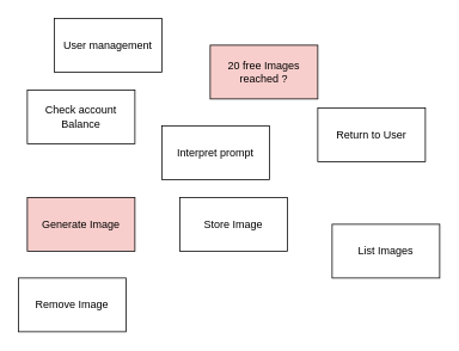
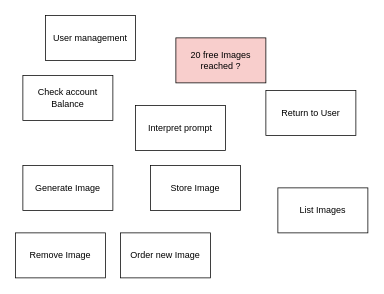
  <mxCell id="0" />
  <mxCell id="1" parent="0" />
  <mxCell id="2" value="20 free Images reached ?" style="rounded=0;whiteSpace=wrap;html=1;fillColor=#f8cecc;" parent="1" vertex="1"><mxGeometry x="234" y="50" width="120" height="60" as="geometry" /></mxCell>
  <mxCell id="3" value="Interpret prompt" style="rounded=0;whiteSpace=wrap;html=1;" parent="1" vertex="1"><mxGeometry x="180" y="140" width="120" height="60" as="geometry" /></mxCell>
- <mxCell id="4" value="Generate Image" style="rounded=0;whiteSpace=wrap;html=1;fillColor=#f8cecc;" parent="1" vertex="1"><mxGeometry x="30" y="220" width="120" height="60" as="geometry" /></mxCell>
+ <mxCell id="4" value="Generate Image" style="rounded=0;whiteSpace=wrap;html=1;" parent="1" vertex="1"><mxGeometry x="30" y="220" width="120" height="60" as="geometry" /></mxCell>
  <mxCell id="5" value="Store Image" style="rounded=0;whiteSpace=wrap;html=1;" parent="1" vertex="1"><mxGeometry x="200" y="220" width="120" height="60" as="geometry" /></mxCell>
  <mxCell id="6" value="Return to User" style="rounded=0;whiteSpace=wrap;html=1;" parent="1" vertex="1"><mxGeometry x="354" y="120" width="120" height="60" as="geometry" /></mxCell>
  <mxCell id="7" value="Check account Balance" style="rounded=0;whiteSpace=wrap;html=1;" parent="1" vertex="1"><mxGeometry x="30" y="100" width="120" height="60" as="geometry" /></mxCell>
  <mxCell id="8" value="List Images" style="rounded=0;whiteSpace=wrap;html=1;" parent="1" vertex="1"><mxGeometry x="370" y="250" width="120" height="60" as="geometry" /></mxCell>
  <mxCell id="9" value="User management" style="rounded=0;whiteSpace=wrap;html=1;" parent="1" vertex="1"><mxGeometry x="60" y="20" width="120" height="60" as="geometry" /></mxCell>
+ <mxCell id="10" value="Order new Image" style="rounded=0;whiteSpace=wrap;html=1;" parent="1" vertex="1"><mxGeometry x="160" y="310" width="120" height="60" as="geometry" /></mxCell>
  <mxCell id="11" value="Remove Image" style="rounded=0;whiteSpace=wrap;html=1;" vertex="1" parent="1"><mxGeometry x="20" y="310" width="120" height="60" as="geometry" /></mxCell>
